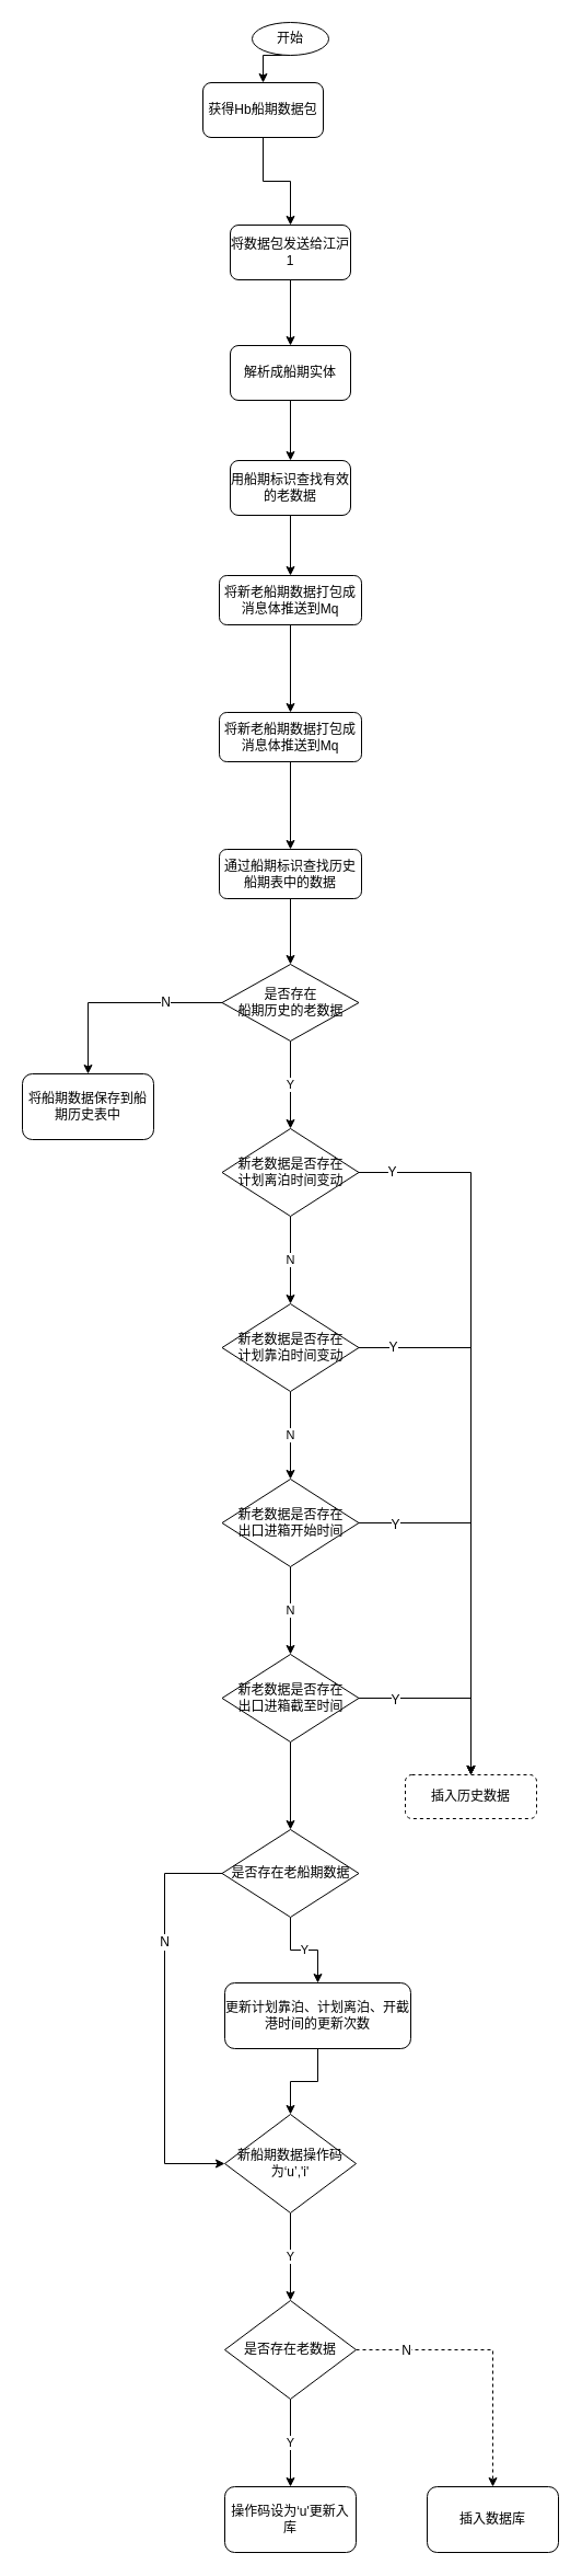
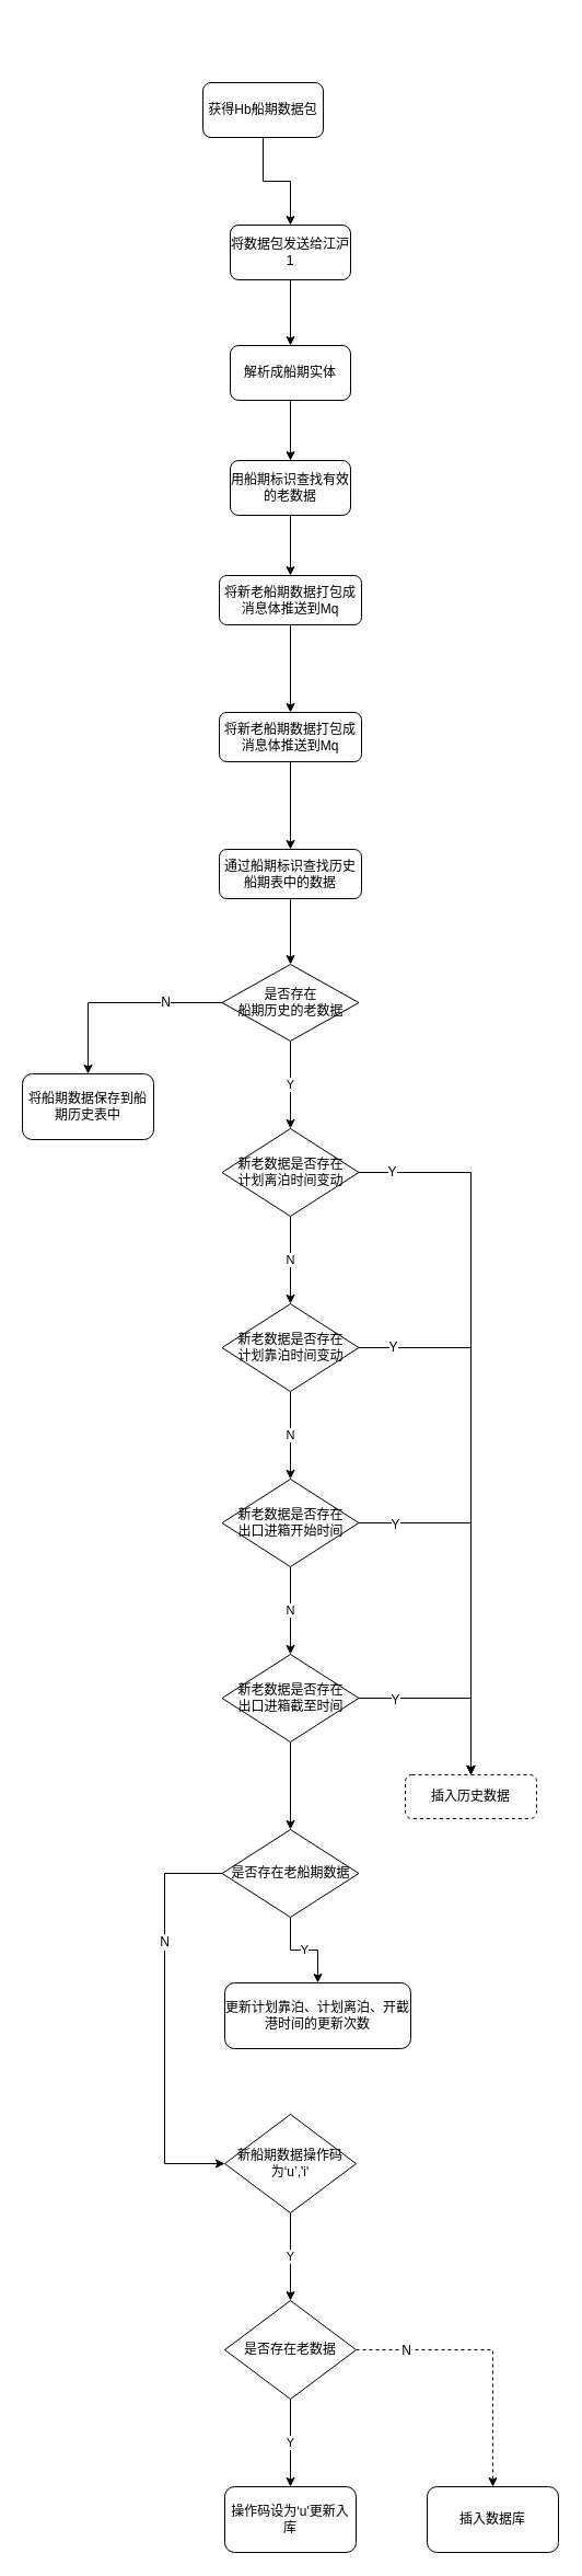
  <mxCell id="0" />
  <mxCell id="1" parent="0" />
- <mxCell id="2" style="edgeStyle=orthogonalEdgeStyle;rounded=0;orthogonalLoop=1;jettySize=auto;html=1;exitX=0.5;exitY=1;exitDx=0;exitDy=0;entryX=0.5;entryY=0;entryDx=0;entryDy=0;" parent="1" source="3" target="5" edge="1"><mxGeometry relative="1" as="geometry" /></mxCell>
- <mxCell id="3" value="开始" style="ellipse;whiteSpace=wrap;html=1;" parent="1" vertex="1"><mxGeometry x="230" y="20" width="70" height="30" as="geometry" /></mxCell>
  <mxCell id="4" value="" style="edgeStyle=orthogonalEdgeStyle;rounded=0;orthogonalLoop=1;jettySize=auto;html=1;" parent="1" source="5" target="7" edge="1"><mxGeometry relative="1" as="geometry" /></mxCell>
  <mxCell id="5" value="获得Hb船期数据包" style="rounded=1;whiteSpace=wrap;html=1;" parent="1" vertex="1"><mxGeometry x="185" y="75" width="110" height="50" as="geometry" /></mxCell>
  <mxCell id="6" style="edgeStyle=orthogonalEdgeStyle;rounded=0;orthogonalLoop=1;jettySize=auto;html=1;exitX=0.5;exitY=1;exitDx=0;exitDy=0;" parent="1" source="7" target="9" edge="1"><mxGeometry relative="1" as="geometry" /></mxCell>
  <mxCell id="7" value="将数据包发送给江沪1" style="rounded=1;whiteSpace=wrap;html=1;" parent="1" vertex="1"><mxGeometry x="210" y="205" width="110" height="50" as="geometry" /></mxCell>
  <mxCell id="8" value="" style="edgeStyle=orthogonalEdgeStyle;rounded=0;orthogonalLoop=1;jettySize=auto;html=1;" parent="1" source="9" target="11" edge="1"><mxGeometry relative="1" as="geometry" /></mxCell>
  <mxCell id="9" value="解析成船期实体" style="rounded=1;whiteSpace=wrap;html=1;" parent="1" vertex="1"><mxGeometry x="210" y="315" width="110" height="50" as="geometry" /></mxCell>
  <mxCell id="10" value="" style="edgeStyle=orthogonalEdgeStyle;rounded=0;orthogonalLoop=1;jettySize=auto;html=1;" edge="1" parent="1" source="11" target="13"><mxGeometry relative="1" as="geometry" /></mxCell>
  <mxCell id="11" value="用船期标识查找有效的老数据" style="rounded=1;whiteSpace=wrap;html=1;" parent="1" vertex="1"><mxGeometry x="210" y="420" width="110" height="50" as="geometry" /></mxCell>
  <mxCell id="12" value="" style="edgeStyle=orthogonalEdgeStyle;rounded=0;orthogonalLoop=1;jettySize=auto;html=1;" edge="1" parent="1" source="13" target="15"><mxGeometry relative="1" as="geometry" /></mxCell>
  <mxCell id="13" value="将新老船期数据打包成消息体推送到Mq" style="rounded=1;whiteSpace=wrap;html=1;" vertex="1" parent="1"><mxGeometry x="200" y="525" width="130" height="45" as="geometry" /></mxCell>
  <mxCell id="14" value="" style="edgeStyle=orthogonalEdgeStyle;rounded=0;orthogonalLoop=1;jettySize=auto;html=1;" edge="1" parent="1" source="15" target="17"><mxGeometry relative="1" as="geometry" /></mxCell>
  <mxCell id="15" value="将新老船期数据打包成消息体推送到Mq" style="rounded=1;whiteSpace=wrap;html=1;" vertex="1" parent="1"><mxGeometry x="200" y="650" width="130" height="45" as="geometry" /></mxCell>
  <mxCell id="16" style="edgeStyle=orthogonalEdgeStyle;rounded=0;orthogonalLoop=1;jettySize=auto;html=1;exitX=0.5;exitY=1;exitDx=0;exitDy=0;entryX=0.5;entryY=0;entryDx=0;entryDy=0;" edge="1" parent="1" source="17" target="21"><mxGeometry relative="1" as="geometry" /></mxCell>
  <mxCell id="17" value="通过船期标识查找历史船期表中的数据" style="rounded=1;whiteSpace=wrap;html=1;" vertex="1" parent="1"><mxGeometry x="200" y="775" width="130" height="45" as="geometry" /></mxCell>
  <mxCell id="18" style="edgeStyle=orthogonalEdgeStyle;rounded=0;orthogonalLoop=1;jettySize=auto;html=1;exitX=0;exitY=0.5;exitDx=0;exitDy=0;entryX=0.5;entryY=0;entryDx=0;entryDy=0;" edge="1" parent="1" source="21" target="42"><mxGeometry relative="1" as="geometry" /></mxCell>
  <mxCell id="19" value="N" style="text;html=1;resizable=0;points=[];align=center;verticalAlign=middle;labelBackgroundColor=#ffffff;" vertex="1" connectable="0" parent="18"><mxGeometry x="-0.447" y="-1" relative="1" as="geometry"><mxPoint as="offset" /></mxGeometry></mxCell>
  <mxCell id="20" value="Y" style="edgeStyle=orthogonalEdgeStyle;rounded=0;orthogonalLoop=1;jettySize=auto;html=1;" edge="1" parent="1" source="21" target="25"><mxGeometry relative="1" as="geometry" /></mxCell>
  <mxCell id="21" value="是否存在&lt;br&gt;船期历史的老数据" style="rhombus;whiteSpace=wrap;html=1;" vertex="1" parent="1"><mxGeometry x="202.5" y="880" width="125" height="70" as="geometry" /></mxCell>
  <mxCell id="22" value="N" style="edgeStyle=orthogonalEdgeStyle;rounded=0;orthogonalLoop=1;jettySize=auto;html=1;" edge="1" parent="1" source="25" target="29"><mxGeometry relative="1" as="geometry" /></mxCell>
  <mxCell id="23" style="edgeStyle=orthogonalEdgeStyle;rounded=0;orthogonalLoop=1;jettySize=auto;html=1;exitX=1;exitY=0.5;exitDx=0;exitDy=0;" edge="1" parent="1" source="25" target="43"><mxGeometry relative="1" as="geometry" /></mxCell>
  <mxCell id="24" value="Y" style="text;html=1;resizable=0;points=[];align=center;verticalAlign=middle;labelBackgroundColor=#ffffff;" vertex="1" connectable="0" parent="23"><mxGeometry x="-0.908" y="1" relative="1" as="geometry"><mxPoint as="offset" /></mxGeometry></mxCell>
  <mxCell id="25" value="新老数据是否存在&lt;br&gt;计划离泊时间变动" style="rhombus;whiteSpace=wrap;html=1;" vertex="1" parent="1"><mxGeometry x="202.5" y="1030" width="125" height="80" as="geometry" /></mxCell>
  <mxCell id="26" value="N" style="edgeStyle=orthogonalEdgeStyle;rounded=0;orthogonalLoop=1;jettySize=auto;html=1;" edge="1" parent="1" source="29" target="33"><mxGeometry relative="1" as="geometry" /></mxCell>
  <mxCell id="27" style="edgeStyle=orthogonalEdgeStyle;rounded=0;orthogonalLoop=1;jettySize=auto;html=1;exitX=1;exitY=0.5;exitDx=0;exitDy=0;" edge="1" parent="1" source="29" target="43"><mxGeometry relative="1" as="geometry" /></mxCell>
  <mxCell id="28" value="Y" style="text;html=1;resizable=0;points=[];align=center;verticalAlign=middle;labelBackgroundColor=#ffffff;" vertex="1" connectable="0" parent="27"><mxGeometry x="-0.874" y="1" relative="1" as="geometry"><mxPoint as="offset" /></mxGeometry></mxCell>
  <mxCell id="29" value="新老数据是否存在&lt;br&gt;计划靠泊时间变动" style="rhombus;whiteSpace=wrap;html=1;" vertex="1" parent="1"><mxGeometry x="202.5" y="1190" width="125" height="80" as="geometry" /></mxCell>
  <mxCell id="30" value="N" style="edgeStyle=orthogonalEdgeStyle;rounded=0;orthogonalLoop=1;jettySize=auto;html=1;" edge="1" parent="1" source="33" target="37"><mxGeometry relative="1" as="geometry" /></mxCell>
  <mxCell id="31" style="edgeStyle=orthogonalEdgeStyle;rounded=0;orthogonalLoop=1;jettySize=auto;html=1;exitX=1;exitY=0.5;exitDx=0;exitDy=0;" edge="1" parent="1" source="33" target="43"><mxGeometry relative="1" as="geometry" /></mxCell>
  <mxCell id="32" value="Y" style="text;html=1;resizable=0;points=[];align=center;verticalAlign=middle;labelBackgroundColor=#ffffff;" vertex="1" connectable="0" parent="31"><mxGeometry x="-0.801" y="-1" relative="1" as="geometry"><mxPoint as="offset" /></mxGeometry></mxCell>
  <mxCell id="33" value="新老数据是否存在&lt;br&gt;出口进箱开始时间" style="rhombus;whiteSpace=wrap;html=1;" vertex="1" parent="1"><mxGeometry x="202.5" y="1350" width="125" height="80" as="geometry" /></mxCell>
  <mxCell id="34" style="edgeStyle=orthogonalEdgeStyle;rounded=0;orthogonalLoop=1;jettySize=auto;html=1;exitX=1;exitY=0.5;exitDx=0;exitDy=0;entryX=0.5;entryY=0;entryDx=0;entryDy=0;" edge="1" parent="1" source="37" target="43"><mxGeometry relative="1" as="geometry" /></mxCell>
  <mxCell id="35" value="Y" style="text;html=1;resizable=0;points=[];align=center;verticalAlign=middle;labelBackgroundColor=#ffffff;" vertex="1" connectable="0" parent="34"><mxGeometry x="-0.616" y="-1" relative="1" as="geometry"><mxPoint as="offset" /></mxGeometry></mxCell>
  <mxCell id="36" value="" style="edgeStyle=orthogonalEdgeStyle;rounded=0;orthogonalLoop=1;jettySize=auto;html=1;" edge="1" parent="1" source="37" target="41"><mxGeometry relative="1" as="geometry" /></mxCell>
  <mxCell id="37" value="新老数据是否存在&lt;br&gt;出口进箱截至时间" style="rhombus;whiteSpace=wrap;html=1;" vertex="1" parent="1"><mxGeometry x="202.5" y="1510" width="125" height="80" as="geometry" /></mxCell>
  <mxCell id="38" value="Y" style="edgeStyle=orthogonalEdgeStyle;rounded=0;orthogonalLoop=1;jettySize=auto;html=1;exitX=0.5;exitY=1;exitDx=0;exitDy=0;entryX=0.5;entryY=0;entryDx=0;entryDy=0;" edge="1" parent="1" source="41" target="45"><mxGeometry relative="1" as="geometry" /></mxCell>
  <mxCell id="39" style="edgeStyle=orthogonalEdgeStyle;rounded=0;orthogonalLoop=1;jettySize=auto;html=1;exitX=0;exitY=0.5;exitDx=0;exitDy=0;entryX=0;entryY=0.5;entryDx=0;entryDy=0;" edge="1" parent="1" source="41" target="47"><mxGeometry relative="1" as="geometry"><Array as="points"><mxPoint x="150" y="1710" /><mxPoint x="150" y="1975" /></Array></mxGeometry></mxCell>
  <mxCell id="40" value="N" style="text;html=1;resizable=0;points=[];align=center;verticalAlign=middle;labelBackgroundColor=#ffffff;" vertex="1" connectable="0" parent="39"><mxGeometry x="-0.383" y="-1" relative="1" as="geometry"><mxPoint as="offset" /></mxGeometry></mxCell>
  <mxCell id="41" value="是否存在老船期数据" style="rhombus;whiteSpace=wrap;html=1;" vertex="1" parent="1"><mxGeometry x="202.5" y="1670" width="125" height="80" as="geometry" /></mxCell>
  <mxCell id="42" value="将船期数据保存到船期历史表中" style="rounded=1;whiteSpace=wrap;html=1;" vertex="1" parent="1"><mxGeometry x="20" y="980" width="120" height="60" as="geometry" /></mxCell>
  <mxCell id="43" value="插入历史数据" style="rounded=1;whiteSpace=wrap;html=1;dashed=1;" vertex="1" parent="1"><mxGeometry x="370" y="1620" width="120" height="40" as="geometry" /></mxCell>
- <mxCell id="44" style="edgeStyle=orthogonalEdgeStyle;rounded=0;orthogonalLoop=1;jettySize=auto;html=1;exitX=0.5;exitY=1;exitDx=0;exitDy=0;entryX=0.5;entryY=0;entryDx=0;entryDy=0;" edge="1" parent="1" source="45" target="47"><mxGeometry relative="1" as="geometry" /></mxCell>
  <mxCell id="45" value="更新计划靠泊、计划离泊、开截港时间的更新次数" style="rounded=1;whiteSpace=wrap;html=1;" vertex="1" parent="1"><mxGeometry x="205" y="1810" width="170" height="60" as="geometry" /></mxCell>
  <mxCell id="46" value="Y" style="edgeStyle=orthogonalEdgeStyle;rounded=0;orthogonalLoop=1;jettySize=auto;html=1;" edge="1" parent="1" source="47" target="51"><mxGeometry relative="1" as="geometry" /></mxCell>
  <mxCell id="47" value="新船期数据操作码为‘u’,'i'" style="rhombus;whiteSpace=wrap;html=1;" vertex="1" parent="1"><mxGeometry x="205" y="1930" width="120" height="90" as="geometry" /></mxCell>
  <mxCell id="48" value="Y" style="edgeStyle=orthogonalEdgeStyle;rounded=0;orthogonalLoop=1;jettySize=auto;html=1;exitX=0.5;exitY=1;exitDx=0;exitDy=0;entryX=0.5;entryY=0;entryDx=0;entryDy=0;" edge="1" parent="1" source="51" target="52"><mxGeometry relative="1" as="geometry" /></mxCell>
  <mxCell id="49" style="edgeStyle=orthogonalEdgeStyle;rounded=0;orthogonalLoop=1;jettySize=auto;html=1;exitX=1;exitY=0.5;exitDx=0;exitDy=0;entryX=0.5;entryY=0;entryDx=0;entryDy=0;dashed=1;" edge="1" parent="1" source="51" target="53"><mxGeometry relative="1" as="geometry" /></mxCell>
  <mxCell id="50" value="N" style="text;html=1;resizable=0;points=[];align=center;verticalAlign=middle;labelBackgroundColor=#ffffff;" vertex="1" connectable="0" parent="49"><mxGeometry x="-0.64" relative="1" as="geometry"><mxPoint as="offset" /></mxGeometry></mxCell>
  <mxCell id="51" value="是否存在老数据" style="rhombus;whiteSpace=wrap;html=1;" vertex="1" parent="1"><mxGeometry x="205" y="2100" width="120" height="90" as="geometry" /></mxCell>
  <mxCell id="52" value="操作码设为‘u'更新入库" style="rounded=1;whiteSpace=wrap;html=1;" vertex="1" parent="1"><mxGeometry x="205" y="2270" width="120" height="60" as="geometry" /></mxCell>
  <mxCell id="53" value="插入数据库" style="rounded=1;whiteSpace=wrap;html=1;" vertex="1" parent="1"><mxGeometry x="390" y="2270" width="120" height="60" as="geometry" /></mxCell>
